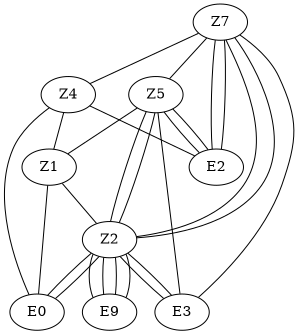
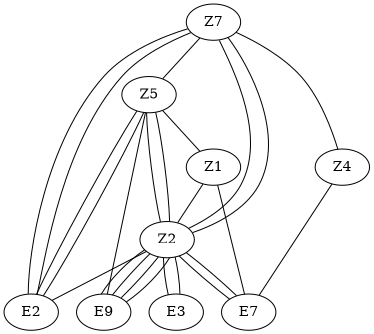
  graph {
    n1 [label=Z5]
    E2
    E3
    Z2
    Z1
-   E0
+   E0 [label=E7]
    n7 [label=E9]
    n8 [label=Z7]
    Z4
    n1 -- E2
    n1 -- E2
-   n1 -- E3
+   n1 -- n7
    n1 -- Z2
    n1 -- Z2
    n1 -- Z1
    Z2 -- E3
    Z2 -- E3
    Z2 -- E0
    Z2 -- E0
    Z2 -- n7
    Z2 -- n7
    Z2 -- n7
    Z2 -- n7
    Z1 -- Z2
    Z1 -- E0
    n8 -- n1
    n8 -- E2
    n8 -- E2
-   n8 -- E3
    n8 -- Z2
    n8 -- Z2
    n8 -- Z4
-   Z4 -- E2
-   Z4 -- Z1
+   Z2 -- E2
    Z4 -- E0
  }
